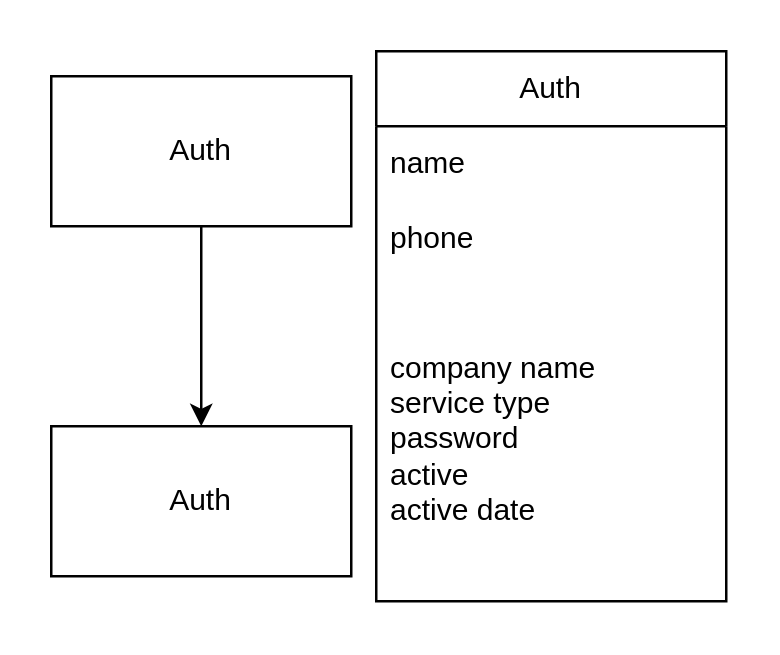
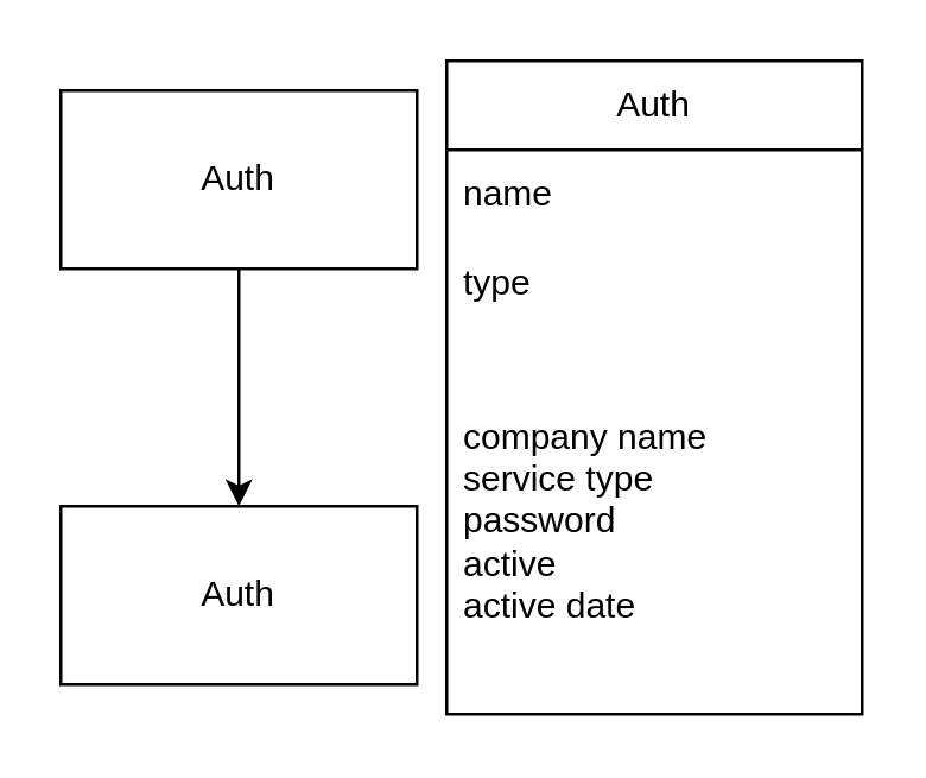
  <mxCell id="0" />
  <mxCell id="1" parent="0" />
  <mxCell id="2" value="" style="edgeStyle=orthogonalEdgeStyle;rounded=0;orthogonalLoop=1;jettySize=auto;html=1;" edge="1" parent="1" source="3" target="4"><mxGeometry relative="1" as="geometry" /></mxCell>
  <mxCell id="3" value="Auth" style="rounded=0;whiteSpace=wrap;html=1;" vertex="1" parent="1"><mxGeometry x="20" y="30" width="120" height="60" as="geometry" /></mxCell>
  <mxCell id="4" value="Auth" style="rounded=0;whiteSpace=wrap;html=1;" vertex="1" parent="1"><mxGeometry x="20" y="170" width="120" height="60" as="geometry" /></mxCell>
  <mxCell id="5" value="Auth" style="swimlane;fontStyle=0;childLayout=stackLayout;horizontal=1;startSize=30;horizontalStack=0;resizeParent=1;resizeParentMax=0;resizeLast=0;collapsible=1;marginBottom=0;whiteSpace=wrap;html=1;" vertex="1" parent="1"><mxGeometry x="150" y="20" width="140" height="220" as="geometry" /></mxCell>
  <mxCell id="6" value="name" style="text;strokeColor=none;fillColor=none;align=left;verticalAlign=middle;spacingLeft=4;spacingRight=4;overflow=hidden;points=[[0,0.5],[1,0.5]];portConstraint=eastwest;rotatable=0;whiteSpace=wrap;html=1;" vertex="1" parent="5"><mxGeometry y="30" width="140" height="30" as="geometry" /></mxCell>
- <mxCell id="7" value="phone" style="text;strokeColor=none;fillColor=none;align=left;verticalAlign=middle;spacingLeft=4;spacingRight=4;overflow=hidden;points=[[0,0.5],[1,0.5]];portConstraint=eastwest;rotatable=0;whiteSpace=wrap;html=1;" vertex="1" parent="5"><mxGeometry y="60" width="140" height="30" as="geometry" /></mxCell>
+ <mxCell id="7" value="type" style="text;strokeColor=none;fillColor=none;align=left;verticalAlign=middle;spacingLeft=4;spacingRight=4;overflow=hidden;points=[[0,0.5],[1,0.5]];portConstraint=eastwest;rotatable=0;whiteSpace=wrap;html=1;" vertex="1" parent="5"><mxGeometry y="60" width="140" height="30" as="geometry" /></mxCell>
  <mxCell id="8" value="company name&lt;br&gt;service type&lt;br&gt;password&lt;br&gt;active&lt;br&gt;active date" style="text;strokeColor=none;fillColor=none;align=left;verticalAlign=middle;spacingLeft=4;spacingRight=4;overflow=hidden;points=[[0,0.5],[1,0.5]];portConstraint=eastwest;rotatable=0;whiteSpace=wrap;html=1;" vertex="1" parent="5"><mxGeometry y="90" width="140" height="130" as="geometry" /></mxCell>
